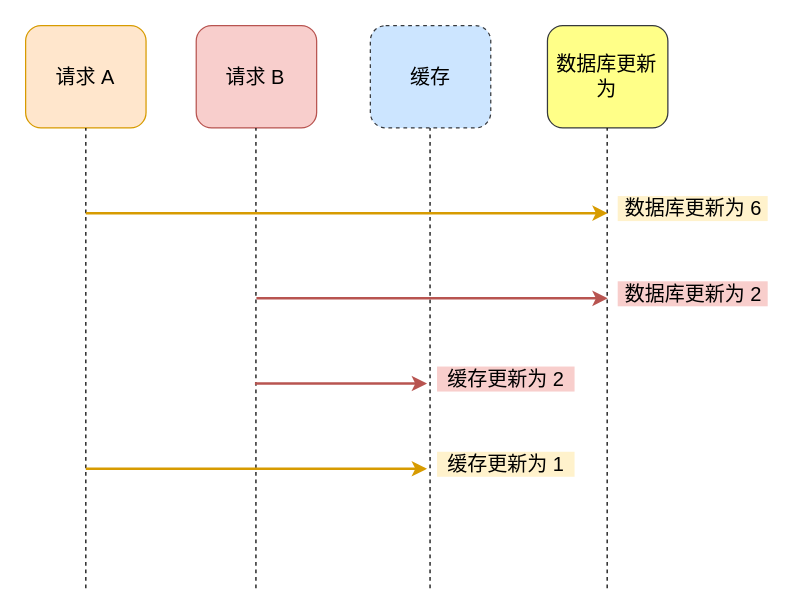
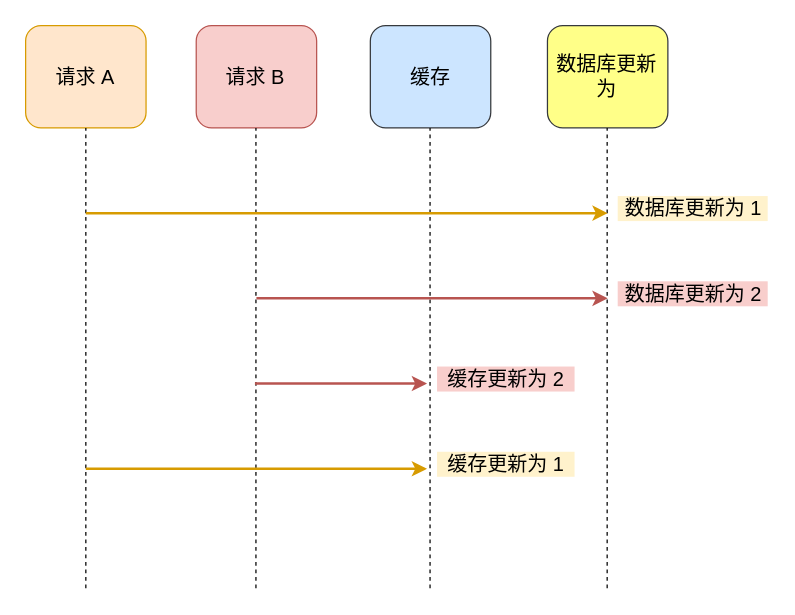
  <mxCell id="0" />
  <mxCell id="1" parent="0" />
  <mxCell id="2" value="" style="group" vertex="1" connectable="0" parent="1"><mxGeometry x="20" y="20" width="570" height="450" as="geometry" /></mxCell>
  <mxCell id="3" value="请求 A" style="rounded=1;whiteSpace=wrap;html=1;fontSize=16;fillColor=#ffe6cc;strokeColor=#d79b00;" vertex="1" parent="2"><mxGeometry width="96.338" height="81.818" as="geometry" /></mxCell>
  <mxCell id="4" value="请求 B" style="rounded=1;whiteSpace=wrap;html=1;fontSize=16;fillColor=#f8cecc;strokeColor=#b85450;" vertex="1" parent="2"><mxGeometry x="136.479" width="96.338" height="81.818" as="geometry" /></mxCell>
- <mxCell id="5" value="缓存" style="rounded=1;whiteSpace=wrap;html=1;fontSize=16;fillColor=#cce5ff;strokeColor=#36393d;dashed=1;" vertex="1" parent="2"><mxGeometry x="275.768" width="96.338" height="81.818" as="geometry" /></mxCell>
+ <mxCell id="5" value="缓存" style="rounded=1;whiteSpace=wrap;html=1;fontSize=16;fillColor=#cce5ff;strokeColor=#36393d;" vertex="1" parent="2"><mxGeometry x="275.768" width="96.338" height="81.818" as="geometry" /></mxCell>
  <mxCell id="6" value="数据库更新为" style="rounded=1;whiteSpace=wrap;html=1;fontSize=16;fillColor=#ffff88;strokeColor=#36393d;" vertex="1" parent="2"><mxGeometry x="417.465" width="96.338" height="81.818" as="geometry" /></mxCell>
  <mxCell id="7" value="" style="endArrow=none;html=1;fontSize=16;entryX=0.5;entryY=1;entryDx=0;entryDy=0;dashed=1;" edge="1" parent="2" target="3"><mxGeometry width="50" height="50" relative="1" as="geometry"><mxPoint x="48.169" y="450" as="sourcePoint" /><mxPoint x="80.282" y="122.727" as="targetPoint" /></mxGeometry></mxCell>
  <mxCell id="8" value="" style="endArrow=none;html=1;fontSize=16;entryX=0.5;entryY=1;entryDx=0;entryDy=0;dashed=1;" edge="1" parent="2"><mxGeometry width="50" height="50" relative="1" as="geometry"><mxPoint x="184.246" y="450" as="sourcePoint" /><mxPoint x="184.246" y="81.818" as="targetPoint" /></mxGeometry></mxCell>
  <mxCell id="9" value="" style="endArrow=none;html=1;fontSize=16;entryX=0.5;entryY=1;entryDx=0;entryDy=0;dashed=1;" edge="1" parent="2"><mxGeometry width="50" height="50" relative="1" as="geometry"><mxPoint x="323.535" y="450" as="sourcePoint" /><mxPoint x="323.535" y="81.818" as="targetPoint" /></mxGeometry></mxCell>
  <mxCell id="10" value="" style="endArrow=none;html=1;fontSize=16;entryX=0.5;entryY=1;entryDx=0;entryDy=0;dashed=1;" edge="1" parent="2"><mxGeometry width="50" height="50" relative="1" as="geometry"><mxPoint x="465.232" y="450" as="sourcePoint" /><mxPoint x="465.232" y="81.818" as="targetPoint" /></mxGeometry></mxCell>
  <mxCell id="11" value="" style="endArrow=classic;html=1;fontSize=16;fillColor=#ffcd28;strokeColor=#d79b00;gradientColor=#ffa500;strokeWidth=2;" edge="1" parent="2"><mxGeometry width="50" height="50" relative="1" as="geometry"><mxPoint x="48.169" y="150" as="sourcePoint" /><mxPoint x="465.634" y="150" as="targetPoint" /></mxGeometry></mxCell>
- <mxCell id="12" value="数据库更新为 6" style="text;html=1;align=center;verticalAlign=middle;resizable=0;points=[];autosize=1;fillColor=#fff2cc;fontSize=16;" vertex="1" parent="2"><mxGeometry x="473.662" y="136.364" width="120" height="20" as="geometry" /></mxCell>
+ <mxCell id="12" value="数据库更新为 1" style="text;html=1;align=center;verticalAlign=middle;resizable=0;points=[];autosize=1;fillColor=#fff2cc;fontSize=16;" vertex="1" parent="2"><mxGeometry x="473.662" y="136.364" width="120" height="20" as="geometry" /></mxCell>
  <mxCell id="13" value="" style="endArrow=classic;html=1;fontSize=16;strokeWidth=2;gradientColor=#ea6b66;fillColor=#f8cecc;strokeColor=#b85450;" edge="1" parent="2"><mxGeometry width="50" height="50" relative="1" as="geometry"><mxPoint x="184.648" y="218.182" as="sourcePoint" /><mxPoint x="465.634" y="218.182" as="targetPoint" /></mxGeometry></mxCell>
  <mxCell id="14" value="数据库更新为 2" style="text;html=1;align=center;verticalAlign=middle;resizable=0;points=[];autosize=1;fillColor=#f8cecc;fontSize=16;" vertex="1" parent="2"><mxGeometry x="473.662" y="204.545" width="120" height="20" as="geometry" /></mxCell>
  <mxCell id="15" value="" style="endArrow=classic;html=1;fontSize=16;strokeWidth=2;gradientColor=#ea6b66;fillColor=#f8cecc;strokeColor=#b85450;" edge="1" parent="2"><mxGeometry width="50" height="50" relative="1" as="geometry"><mxPoint x="183.444" y="286.364" as="sourcePoint" /><mxPoint x="321.127" y="286.364" as="targetPoint" /></mxGeometry></mxCell>
  <mxCell id="16" value="缓存更新为 2" style="text;html=1;align=center;verticalAlign=middle;resizable=0;points=[];autosize=1;fillColor=#f8cecc;fontSize=16;strokeWidth=2;" vertex="1" parent="2"><mxGeometry x="329.155" y="272.727" width="110" height="20" as="geometry" /></mxCell>
  <mxCell id="17" value="" style="endArrow=classic;html=1;fontSize=16;strokeWidth=2;gradientColor=#ffa500;fillColor=#ffcd28;strokeColor=#d79b00;" edge="1" parent="2"><mxGeometry width="50" height="50" relative="1" as="geometry"><mxPoint x="48.169" y="354.545" as="sourcePoint" /><mxPoint x="321.127" y="354.545" as="targetPoint" /></mxGeometry></mxCell>
  <mxCell id="18" value="缓存更新为 1" style="text;html=1;align=center;verticalAlign=middle;resizable=0;points=[];autosize=1;fillColor=#fff2cc;fontSize=16;strokeWidth=2;" vertex="1" parent="2"><mxGeometry x="329.155" y="340.909" width="110" height="20" as="geometry" /></mxCell>
